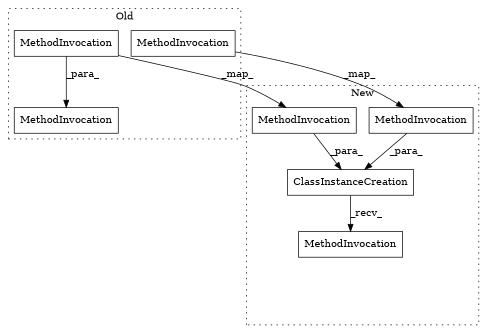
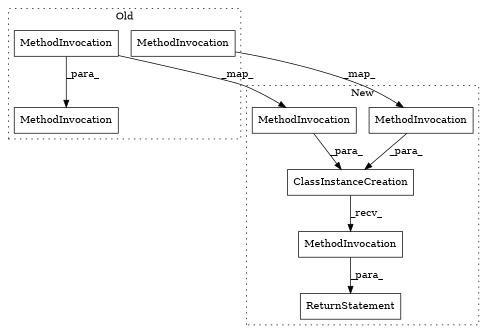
  digraph {
    node [a=32 l=6 shape=box]
    n1 [l="14,1" label=MethodInvocation s="2241,2265"]
    n2 [label=MethodInvocation s=2346]
    n3 [l="4,1" label=MethodInvocation s="2259,2264"]
    n4 [a=14 l="15,1" label=ClassInstanceCreation s="2487,2530"]
    n5 [l="4,1" label=MethodInvocation s="2524,2529"]
    n6 [label=MethodInvocation s=2512]
    n7 [l=17 label=MethodInvocation s=2532]
+   n8 [a=41 l=7 label=ReturnStatement s=2466]
    subgraph cluster_1 {
      label=Old
      style=dotted
      n1
      n2
      n3
    }
    subgraph cluster_2 {
      label=New
      style=dotted
      n4
      n5
      n6
      n7
+     n8
    }
    n2 -> n6 [label=_map_]
    n3 -> n1 [label=_para_]
    n3 -> n5 [label=_map_]
    n4 -> n7 [label=_recv_]
    n5 -> n4 [label=_para_]
    n6 -> n4 [label=_para_]
+   n7 -> n8 [label=_para_]
  }
